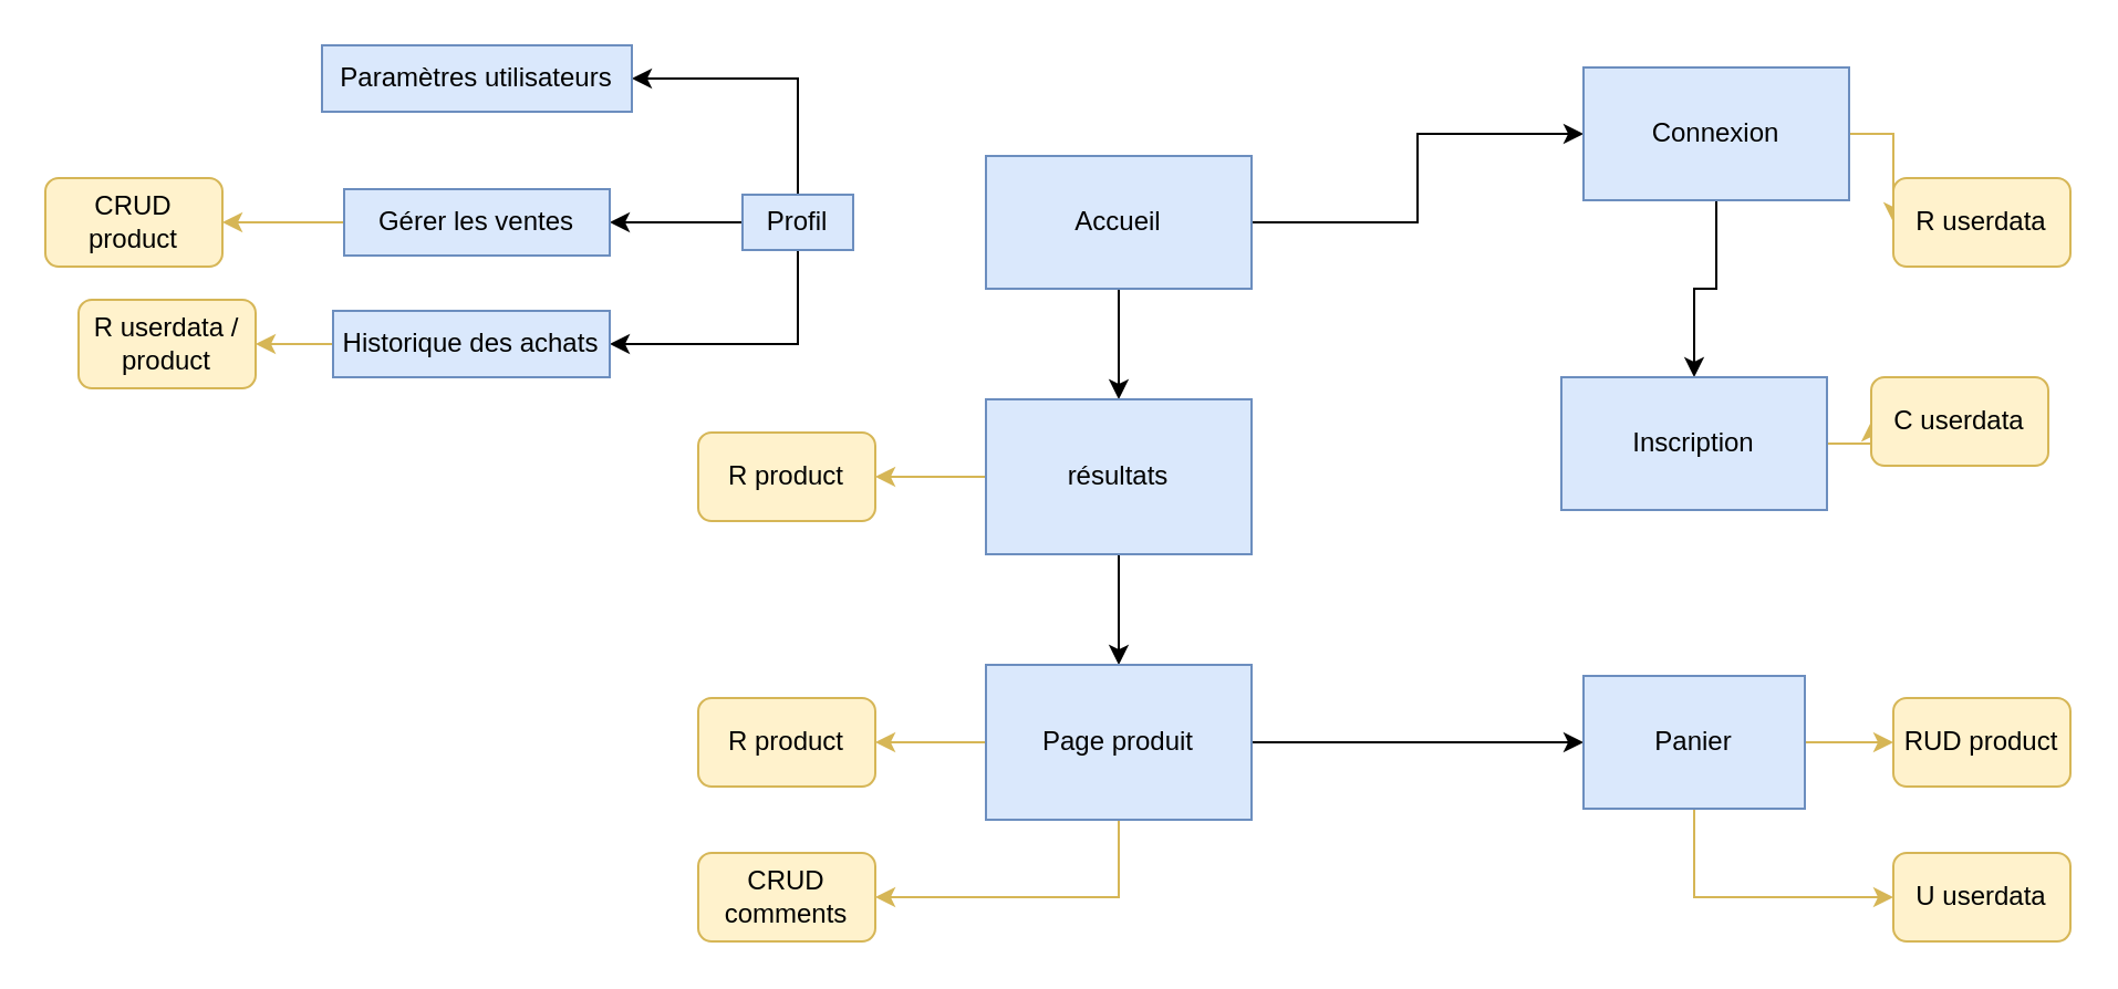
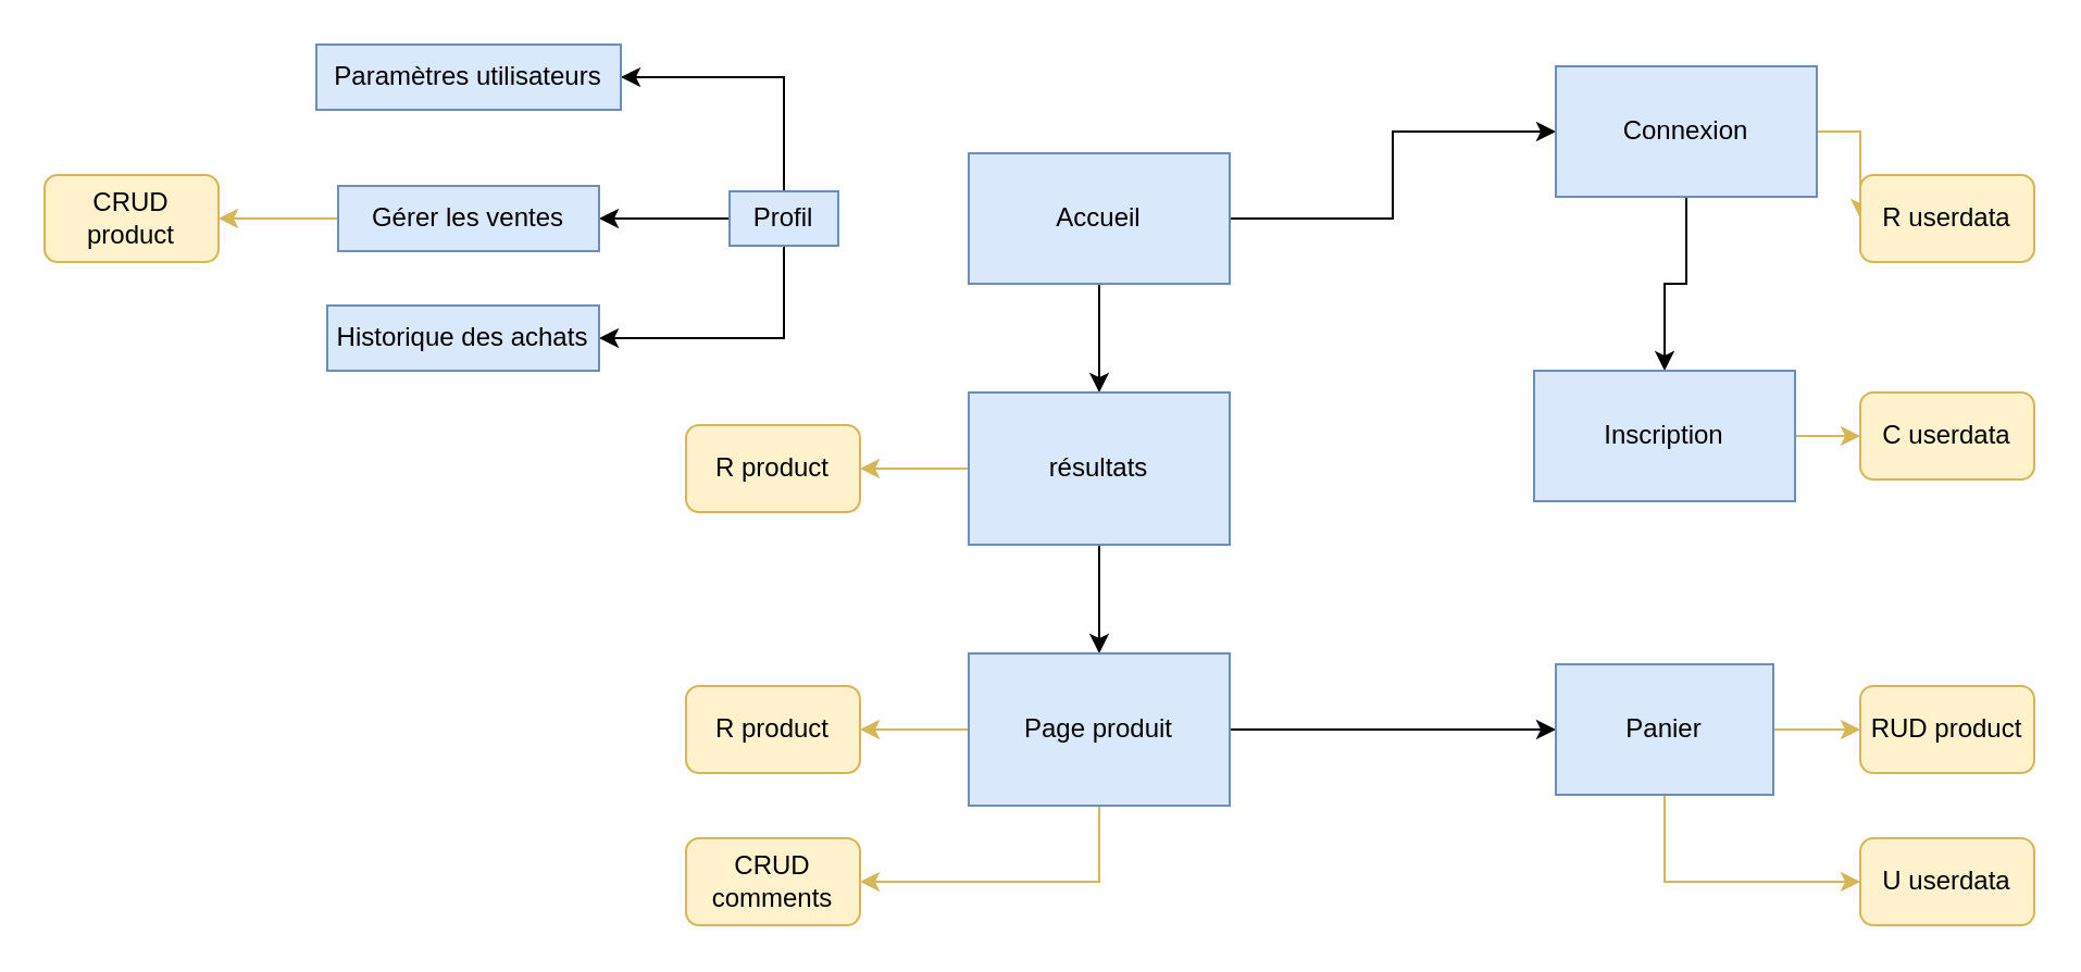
  <mxCell id="0" />
  <mxCell id="1" parent="0" />
  <mxCell id="2" style="edgeStyle=orthogonalEdgeStyle;rounded=0;orthogonalLoop=1;jettySize=auto;html=1;exitX=1;exitY=0.5;exitDx=0;exitDy=0;entryX=0;entryY=0.5;entryDx=0;entryDy=0;" parent="1" source="4" target="7" edge="1"><mxGeometry relative="1" as="geometry" /></mxCell>
  <mxCell id="3" style="edgeStyle=orthogonalEdgeStyle;rounded=0;orthogonalLoop=1;jettySize=auto;html=1;exitX=0.5;exitY=1;exitDx=0;exitDy=0;entryX=0.5;entryY=0;entryDx=0;entryDy=0;" parent="1" source="4" target="12" edge="1"><mxGeometry relative="1" as="geometry" /></mxCell>
  <mxCell id="4" value="Accueil" style="rounded=0;whiteSpace=wrap;html=1;fillColor=#dae8fc;strokeColor=#6c8ebf;" parent="1" vertex="1"><mxGeometry x="445" y="70" width="120" height="60" as="geometry" /></mxCell>
  <mxCell id="5" style="edgeStyle=orthogonalEdgeStyle;rounded=0;orthogonalLoop=1;jettySize=auto;html=1;exitX=0.5;exitY=1;exitDx=0;exitDy=0;entryX=0.5;entryY=0;entryDx=0;entryDy=0;" parent="1" source="7" target="9" edge="1"><mxGeometry relative="1" as="geometry" /></mxCell>
  <mxCell id="6" style="edgeStyle=orthogonalEdgeStyle;rounded=0;orthogonalLoop=1;jettySize=auto;html=1;exitX=1;exitY=0.5;exitDx=0;exitDy=0;entryX=0;entryY=0.5;entryDx=0;entryDy=0;fillColor=#fff2cc;strokeColor=#d6b656;" parent="1" source="7" target="31" edge="1"><mxGeometry relative="1" as="geometry" /></mxCell>
  <mxCell id="7" value="Connexion" style="rounded=0;whiteSpace=wrap;html=1;fillColor=#dae8fc;strokeColor=#6c8ebf;" parent="1" vertex="1"><mxGeometry x="715" y="30" width="120" height="60" as="geometry" /></mxCell>
  <mxCell id="8" style="edgeStyle=orthogonalEdgeStyle;rounded=0;orthogonalLoop=1;jettySize=auto;html=1;exitX=1;exitY=0.5;exitDx=0;exitDy=0;entryX=0;entryY=0.5;entryDx=0;entryDy=0;fillColor=#fff2cc;strokeColor=#d6b656;" parent="1" source="9" target="32" edge="1"><mxGeometry relative="1" as="geometry" /></mxCell>
  <mxCell id="9" value="Inscription" style="rounded=0;whiteSpace=wrap;html=1;fillColor=#dae8fc;strokeColor=#6c8ebf;" parent="1" vertex="1"><mxGeometry x="705" y="170" width="120" height="60" as="geometry" /></mxCell>
  <mxCell id="10" style="edgeStyle=orthogonalEdgeStyle;rounded=0;orthogonalLoop=1;jettySize=auto;html=1;exitX=0.5;exitY=1;exitDx=0;exitDy=0;entryX=0.5;entryY=0;entryDx=0;entryDy=0;" parent="1" source="12" target="25" edge="1"><mxGeometry relative="1" as="geometry" /></mxCell>
  <mxCell id="11" style="edgeStyle=orthogonalEdgeStyle;rounded=0;orthogonalLoop=1;jettySize=auto;html=1;exitX=0;exitY=0.5;exitDx=0;exitDy=0;entryX=1;entryY=0.5;entryDx=0;entryDy=0;fillColor=#fff2cc;strokeColor=#d6b656;" parent="1" source="12" target="33" edge="1"><mxGeometry relative="1" as="geometry" /></mxCell>
  <mxCell id="12" value="résultats" style="rounded=0;whiteSpace=wrap;html=1;fillColor=#dae8fc;strokeColor=#6c8ebf;" parent="1" vertex="1"><mxGeometry x="445" y="180" width="120" height="70" as="geometry" /></mxCell>
  <mxCell id="13" style="edgeStyle=orthogonalEdgeStyle;rounded=0;orthogonalLoop=1;jettySize=auto;html=1;exitX=0;exitY=0.5;exitDx=0;exitDy=0;" parent="1" source="16" target="18" edge="1"><mxGeometry relative="1" as="geometry" /></mxCell>
  <mxCell id="14" style="edgeStyle=orthogonalEdgeStyle;rounded=0;orthogonalLoop=1;jettySize=auto;html=1;exitX=0.5;exitY=0;exitDx=0;exitDy=0;entryX=1;entryY=0.5;entryDx=0;entryDy=0;" parent="1" source="16" target="21" edge="1"><mxGeometry relative="1" as="geometry" /></mxCell>
  <mxCell id="15" style="edgeStyle=orthogonalEdgeStyle;rounded=0;orthogonalLoop=1;jettySize=auto;html=1;exitX=0.5;exitY=1;exitDx=0;exitDy=0;entryX=1;entryY=0.5;entryDx=0;entryDy=0;" parent="1" source="16" target="20" edge="1"><mxGeometry relative="1" as="geometry" /></mxCell>
  <mxCell id="16" value="Profil" style="rounded=0;whiteSpace=wrap;html=1;fillColor=#dae8fc;strokeColor=#6c8ebf;" parent="1" vertex="1"><mxGeometry x="335" y="87.5" width="50" height="25" as="geometry" /></mxCell>
  <mxCell id="17" style="edgeStyle=orthogonalEdgeStyle;rounded=0;orthogonalLoop=1;jettySize=auto;html=1;exitX=0;exitY=0.5;exitDx=0;exitDy=0;fillColor=#fff2cc;strokeColor=#d6b656;" parent="1" source="18" target="29" edge="1"><mxGeometry relative="1" as="geometry" /></mxCell>
  <mxCell id="18" value="Gérer les ventes" style="rounded=0;whiteSpace=wrap;html=1;fillColor=#dae8fc;strokeColor=#6c8ebf;" parent="1" vertex="1"><mxGeometry x="155" y="85" width="120" height="30" as="geometry" /></mxCell>
- <mxCell id="19" style="edgeStyle=orthogonalEdgeStyle;rounded=0;orthogonalLoop=1;jettySize=auto;html=1;exitX=0;exitY=0.5;exitDx=0;exitDy=0;entryX=1;entryY=0.5;entryDx=0;entryDy=0;fillColor=#fff2cc;strokeColor=#d6b656;" parent="1" source="20" target="30" edge="1"><mxGeometry relative="1" as="geometry" /></mxCell>
  <mxCell id="20" value="Historique des achats" style="rounded=0;whiteSpace=wrap;html=1;fillColor=#dae8fc;strokeColor=#6c8ebf;" parent="1" vertex="1"><mxGeometry x="150" y="140" width="125" height="30" as="geometry" /></mxCell>
  <mxCell id="21" value="Paramètres utilisateurs" style="rounded=0;whiteSpace=wrap;html=1;fillColor=#dae8fc;strokeColor=#6c8ebf;" parent="1" vertex="1"><mxGeometry x="145" y="20" width="140" height="30" as="geometry" /></mxCell>
  <mxCell id="22" style="edgeStyle=orthogonalEdgeStyle;rounded=0;orthogonalLoop=1;jettySize=auto;html=1;exitX=1;exitY=0.5;exitDx=0;exitDy=0;" parent="1" source="25" target="28" edge="1"><mxGeometry relative="1" as="geometry" /></mxCell>
  <mxCell id="23" style="edgeStyle=orthogonalEdgeStyle;rounded=0;orthogonalLoop=1;jettySize=auto;html=1;exitX=0;exitY=0.5;exitDx=0;exitDy=0;entryX=1;entryY=0.5;entryDx=0;entryDy=0;fillColor=#fff2cc;strokeColor=#d6b656;" parent="1" source="25" target="34" edge="1"><mxGeometry relative="1" as="geometry" /></mxCell>
  <mxCell id="24" style="edgeStyle=orthogonalEdgeStyle;rounded=0;orthogonalLoop=1;jettySize=auto;html=1;exitX=0.5;exitY=1;exitDx=0;exitDy=0;entryX=1;entryY=0.5;entryDx=0;entryDy=0;fillColor=#fff2cc;strokeColor=#d6b656;" parent="1" source="25" target="36" edge="1"><mxGeometry relative="1" as="geometry" /></mxCell>
  <mxCell id="25" value="Page produit" style="rounded=0;whiteSpace=wrap;html=1;fillColor=#dae8fc;strokeColor=#6c8ebf;" parent="1" vertex="1"><mxGeometry x="445" y="300" width="120" height="70" as="geometry" /></mxCell>
  <mxCell id="26" style="edgeStyle=orthogonalEdgeStyle;rounded=0;orthogonalLoop=1;jettySize=auto;html=1;exitX=1;exitY=0.5;exitDx=0;exitDy=0;entryX=0;entryY=0.5;entryDx=0;entryDy=0;fillColor=#fff2cc;strokeColor=#d6b656;" parent="1" source="28" target="35" edge="1"><mxGeometry relative="1" as="geometry" /></mxCell>
  <mxCell id="27" style="edgeStyle=orthogonalEdgeStyle;rounded=0;orthogonalLoop=1;jettySize=auto;html=1;exitX=0.5;exitY=1;exitDx=0;exitDy=0;entryX=0;entryY=0.5;entryDx=0;entryDy=0;fillColor=#fff2cc;strokeColor=#d6b656;" parent="1" source="28" target="37" edge="1"><mxGeometry relative="1" as="geometry" /></mxCell>
  <mxCell id="28" value="Panier" style="rounded=0;whiteSpace=wrap;html=1;fillColor=#dae8fc;strokeColor=#6c8ebf;" parent="1" vertex="1"><mxGeometry x="715" y="305" width="100" height="60" as="geometry" /></mxCell>
  <mxCell id="29" value="CRUD product" style="rounded=1;whiteSpace=wrap;html=1;fillColor=#fff2cc;strokeColor=#d6b656;" parent="1" vertex="1"><mxGeometry x="20" y="80" width="80" height="40" as="geometry" /></mxCell>
- <mxCell id="30" value="R userdata / product" style="rounded=1;whiteSpace=wrap;html=1;fillColor=#fff2cc;strokeColor=#d6b656;" parent="1" vertex="1"><mxGeometry x="35" y="135" width="80" height="40" as="geometry" /></mxCell>
  <mxCell id="31" value="R userdata" style="rounded=1;whiteSpace=wrap;html=1;fillColor=#fff2cc;strokeColor=#d6b656;" parent="1" vertex="1"><mxGeometry x="855" y="80" width="80" height="40" as="geometry" /></mxCell>
- <mxCell id="32" value="C userdata" style="rounded=1;whiteSpace=wrap;html=1;fillColor=#fff2cc;strokeColor=#d6b656;" parent="1" vertex="1"><mxGeometry x="845" y="170" width="80" height="40" as="geometry" /></mxCell>
+ <mxCell id="32" value="C userdata" style="rounded=1;whiteSpace=wrap;html=1;fillColor=#fff2cc;strokeColor=#d6b656;" parent="1" vertex="1"><mxGeometry x="855" y="180" width="80" height="40" as="geometry" /></mxCell>
  <mxCell id="33" value="R product" style="rounded=1;whiteSpace=wrap;html=1;fillColor=#fff2cc;strokeColor=#d6b656;" parent="1" vertex="1"><mxGeometry x="315" y="195" width="80" height="40" as="geometry" /></mxCell>
  <mxCell id="34" value="R product" style="rounded=1;whiteSpace=wrap;html=1;fillColor=#fff2cc;strokeColor=#d6b656;" parent="1" vertex="1"><mxGeometry x="315" y="315" width="80" height="40" as="geometry" /></mxCell>
  <mxCell id="35" value="RUD product" style="rounded=1;whiteSpace=wrap;html=1;fillColor=#fff2cc;strokeColor=#d6b656;" parent="1" vertex="1"><mxGeometry x="855" y="315" width="80" height="40" as="geometry" /></mxCell>
  <mxCell id="36" value="CRUD comments" style="rounded=1;whiteSpace=wrap;html=1;fillColor=#fff2cc;strokeColor=#d6b656;" parent="1" vertex="1"><mxGeometry x="315" y="385" width="80" height="40" as="geometry" /></mxCell>
  <mxCell id="37" value="U userdata" style="rounded=1;whiteSpace=wrap;html=1;fillColor=#fff2cc;strokeColor=#d6b656;" parent="1" vertex="1"><mxGeometry x="855" y="385" width="80" height="40" as="geometry" /></mxCell>
